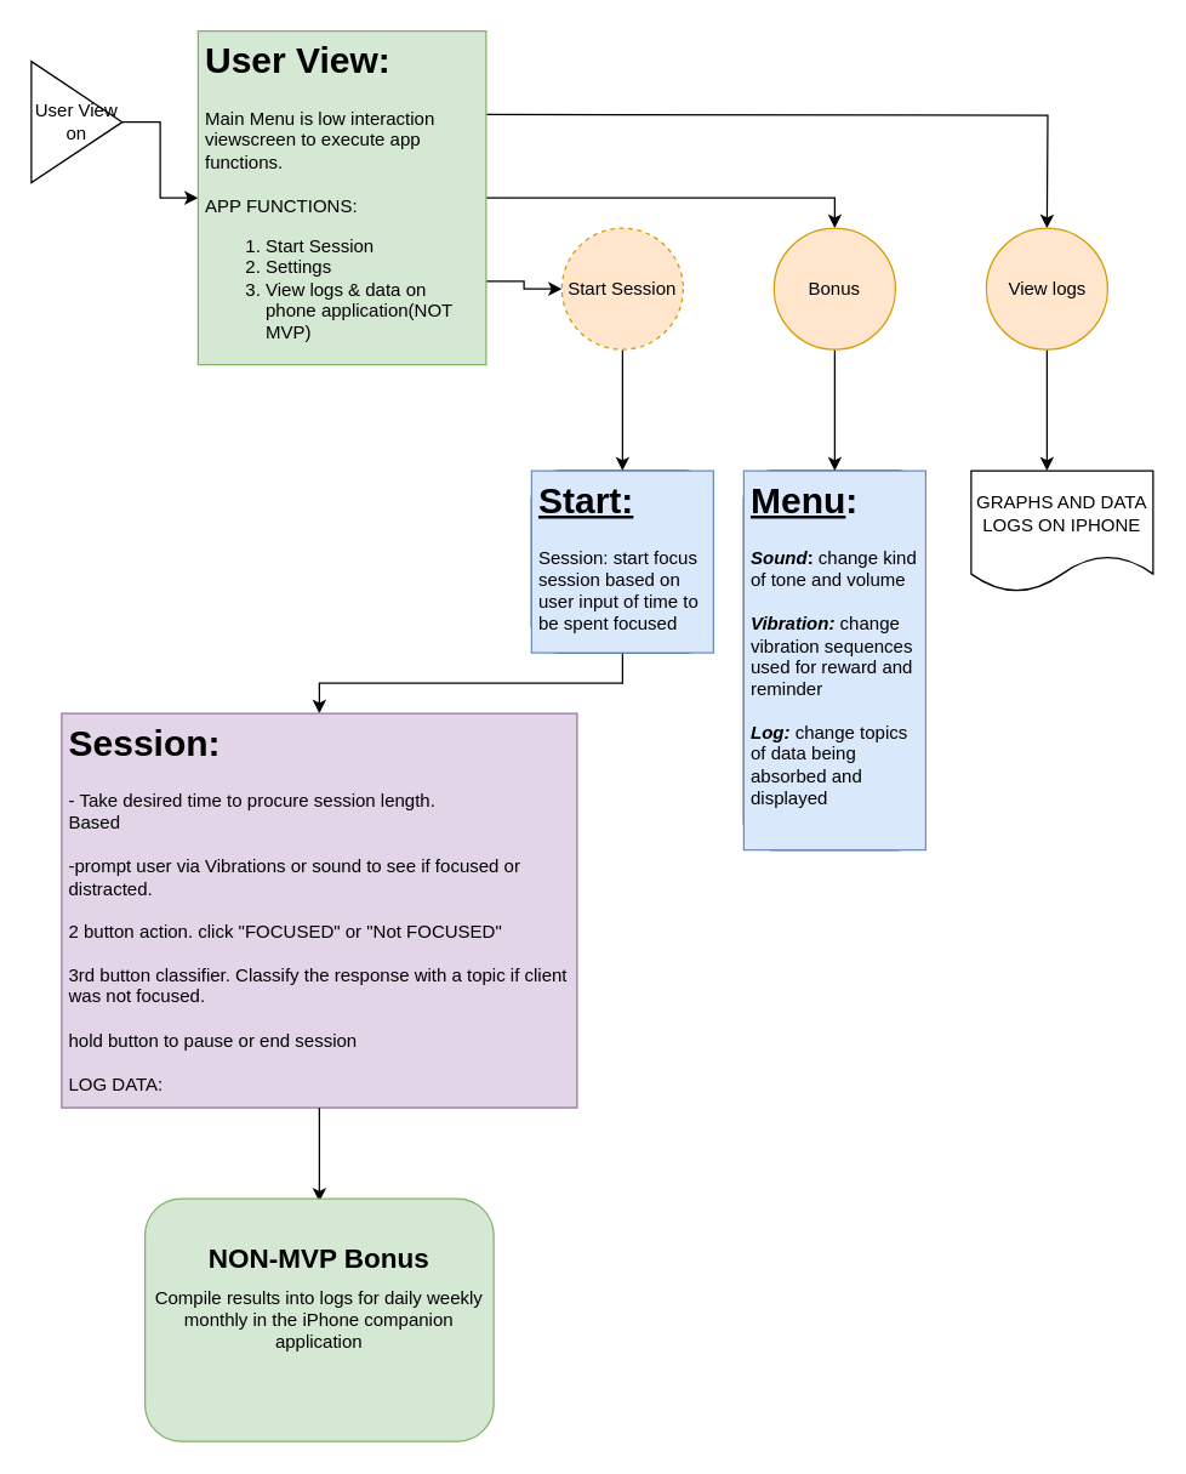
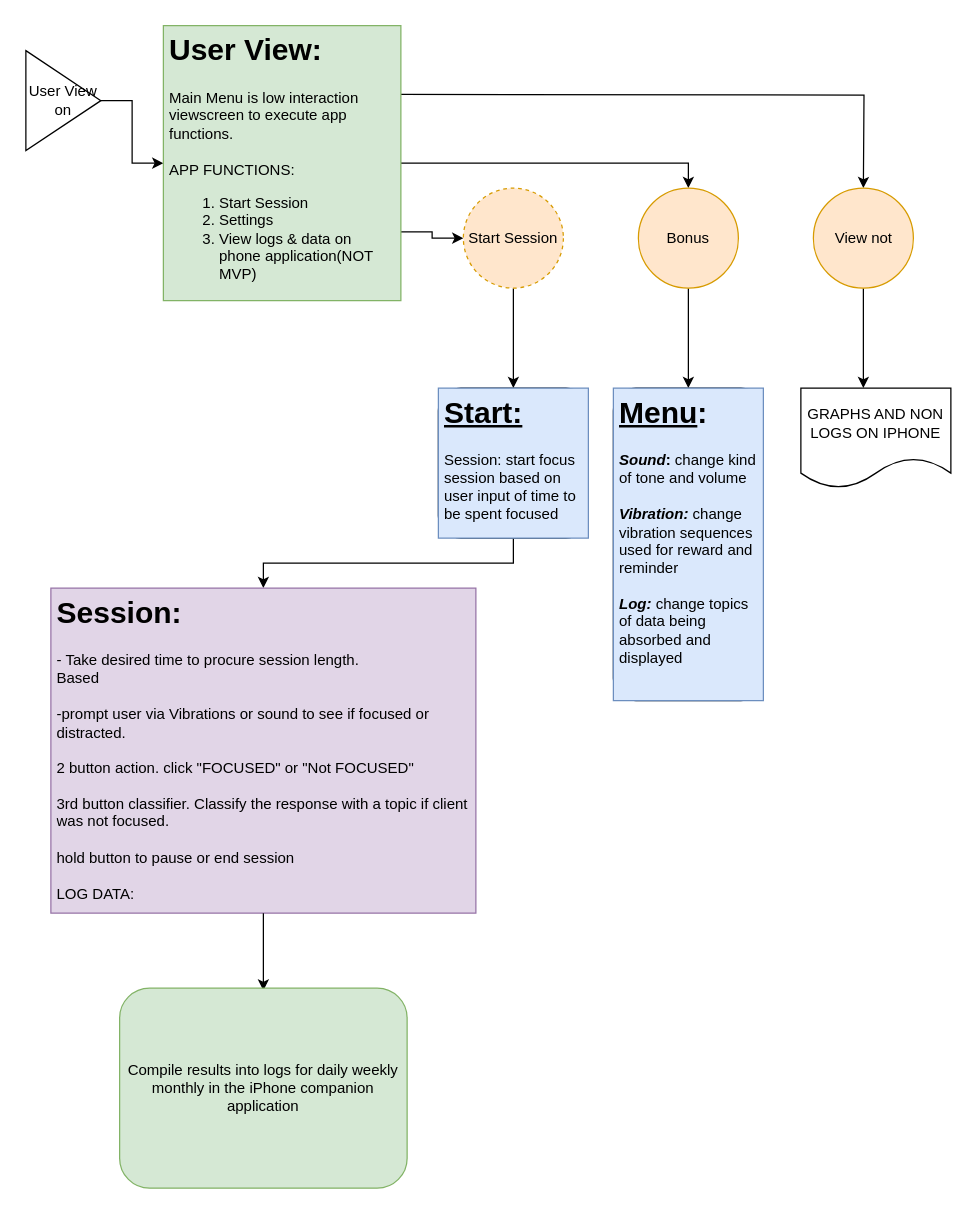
  <mxCell id="0" />
  <mxCell id="1" parent="0" />
  <mxCell id="2" style="edgeStyle=orthogonalEdgeStyle;rounded=0;orthogonalLoop=1;jettySize=auto;html=1;exitX=1;exitY=0.5;exitDx=0;exitDy=0;" edge="1" parent="1" source="3" target="7"><mxGeometry relative="1" as="geometry" /></mxCell>
  <mxCell id="3" value="User View on" style="triangle;whiteSpace=wrap;html=1;" vertex="1" parent="1"><mxGeometry x="20" y="40" width="60" height="80" as="geometry" /></mxCell>
  <mxCell id="4" style="edgeStyle=orthogonalEdgeStyle;rounded=0;orthogonalLoop=1;jettySize=auto;html=1;exitX=1;exitY=0.5;exitDx=0;exitDy=0;entryX=0.5;entryY=0;entryDx=0;entryDy=0;" edge="1" parent="1" source="7" target="11"><mxGeometry relative="1" as="geometry" /></mxCell>
  <mxCell id="5" style="edgeStyle=orthogonalEdgeStyle;rounded=0;orthogonalLoop=1;jettySize=auto;html=1;exitX=1;exitY=0.75;exitDx=0;exitDy=0;" edge="1" parent="1" source="7" target="9"><mxGeometry relative="1" as="geometry" /></mxCell>
  <mxCell id="6" style="edgeStyle=orthogonalEdgeStyle;rounded=0;orthogonalLoop=1;jettySize=auto;html=1;exitX=1;exitY=0.25;exitDx=0;exitDy=0;entryX=0.5;entryY=0;entryDx=0;entryDy=0;" edge="1" parent="1"><mxGeometry relative="1" as="geometry"><mxPoint x="320" y="75" as="sourcePoint" /><mxPoint x="690" y="150" as="targetPoint" /></mxGeometry></mxCell>
  <mxCell id="7" value="&lt;h1&gt;&lt;span&gt;User View:&lt;/span&gt;&lt;br&gt;&lt;/h1&gt;&lt;div&gt;&lt;span&gt;Main Menu is low interaction viewscreen to execute app functions.&amp;nbsp;&lt;br&gt;&lt;br&gt;APP FUNCTIONS:&lt;/span&gt;&lt;/div&gt;&lt;div&gt;&lt;ol&gt;&lt;li&gt;&lt;span&gt;Start Session&lt;/span&gt;&lt;/li&gt;&lt;li&gt;&lt;span&gt;Settings&lt;/span&gt;&lt;/li&gt;&lt;li&gt;&lt;span&gt;View logs &amp;amp; data on phone application(NOT MVP)&lt;/span&gt;&lt;/li&gt;&lt;/ol&gt;&lt;span&gt;&lt;br&gt;&lt;br&gt;&lt;/span&gt;&lt;/div&gt;&lt;div&gt;&lt;span&gt;&lt;br&gt;&lt;/span&gt;&lt;/div&gt;&lt;div&gt;&lt;span&gt;&lt;br&gt;&lt;/span&gt;&lt;/div&gt;" style="text;html=1;strokeColor=#82b366;fillColor=#d5e8d4;spacing=5;spacingTop=-20;whiteSpace=wrap;overflow=hidden;rounded=0;" vertex="1" parent="1"><mxGeometry x="130" y="20" width="190" height="220" as="geometry" /></mxCell>
  <mxCell id="8" value="" style="edgeStyle=orthogonalEdgeStyle;rounded=0;orthogonalLoop=1;jettySize=auto;html=1;" edge="1" parent="1" source="9"><mxGeometry relative="1" as="geometry"><mxPoint x="410" y="310" as="targetPoint" /></mxGeometry></mxCell>
  <mxCell id="9" value="Start Session" style="ellipse;whiteSpace=wrap;html=1;aspect=fixed;fillColor=#ffe6cc;strokeColor=#d79b00;dashed=1;" vertex="1" parent="1"><mxGeometry x="370" y="150" width="80" height="80" as="geometry" /></mxCell>
  <mxCell id="10" value="" style="edgeStyle=orthogonalEdgeStyle;rounded=0;orthogonalLoop=1;jettySize=auto;html=1;" edge="1" parent="1" source="11"><mxGeometry relative="1" as="geometry"><mxPoint x="550" y="310" as="targetPoint" /></mxGeometry></mxCell>
  <mxCell id="11" value="Bonus" style="ellipse;whiteSpace=wrap;html=1;aspect=fixed;fillColor=#ffe6cc;strokeColor=#d79b00;" vertex="1" parent="1"><mxGeometry x="510" y="150" width="80" height="80" as="geometry" /></mxCell>
  <mxCell id="12" value="" style="edgeStyle=orthogonalEdgeStyle;rounded=0;orthogonalLoop=1;jettySize=auto;html=1;" edge="1" parent="1" source="13"><mxGeometry relative="1" as="geometry"><mxPoint x="690" y="310" as="targetPoint" /></mxGeometry></mxCell>
  <mxCell id="13" value="" style="ellipse;whiteSpace=wrap;html=1;aspect=fixed;fillColor=#ffe6cc;strokeColor=#d79b00;" vertex="1" parent="1"><mxGeometry x="650" y="150" width="80" height="80" as="geometry" /></mxCell>
- <mxCell id="14" value="View logs" style="text;html=1;align=center;verticalAlign=middle;resizable=0;points=[];autosize=1;" vertex="1" parent="1"><mxGeometry x="655" y="180" width="70" height="20" as="geometry" /></mxCell>
- <mxCell id="15" value="GRAPHS AND DATA LOGS ON IPHONE" style="shape=document;whiteSpace=wrap;html=1;boundedLbl=1;" vertex="1" parent="1"><mxGeometry x="640" y="310" width="120" height="80" as="geometry" /></mxCell>
+ <mxCell id="14" value="View not" style="text;html=1;align=center;verticalAlign=middle;resizable=0;points=[];autosize=1;" vertex="1" parent="1"><mxGeometry x="655" y="180" width="70" height="20" as="geometry" /></mxCell>
+ <mxCell id="15" value="GRAPHS AND NON LOGS ON IPHONE" style="shape=document;whiteSpace=wrap;html=1;boundedLbl=1;" vertex="1" parent="1"><mxGeometry x="640" y="310" width="120" height="80" as="geometry" /></mxCell>
  <mxCell id="16" value="" style="rounded=1;whiteSpace=wrap;html=1;" vertex="1" parent="1"><mxGeometry x="350" y="310" width="120" height="120" as="geometry" /></mxCell>
  <mxCell id="17" value="" style="rounded=1;whiteSpace=wrap;html=1;" vertex="1" parent="1"><mxGeometry x="490" y="310" width="120" height="250" as="geometry" /></mxCell>
  <mxCell id="18" value="&lt;h1&gt;&lt;u&gt;Menu&lt;/u&gt;:&lt;/h1&gt;&lt;div&gt;&lt;b&gt;&lt;i&gt;Sound&lt;/i&gt;:&lt;/b&gt; change kind of tone and volume&lt;/div&gt;&lt;div&gt;&lt;br&gt;&lt;/div&gt;&lt;div&gt;&lt;b&gt;&lt;i&gt;Vibration:&lt;/i&gt;&lt;/b&gt; change vibration sequences used for reward and reminder&lt;/div&gt;&lt;div&gt;&lt;br&gt;&lt;/div&gt;&lt;div&gt;&lt;b&gt;&lt;i&gt;Log:&lt;/i&gt;&lt;/b&gt; change topics of data being absorbed and displayed&lt;/div&gt;&lt;div&gt;&lt;br&gt;&lt;/div&gt;&lt;div&gt;&lt;br&gt;&lt;/div&gt;" style="text;html=1;strokeColor=#6c8ebf;fillColor=#dae8fc;spacing=5;spacingTop=-20;whiteSpace=wrap;overflow=hidden;rounded=0;" vertex="1" parent="1"><mxGeometry x="490" y="310" width="120" height="250" as="geometry" /></mxCell>
  <mxCell id="19" value="" style="edgeStyle=orthogonalEdgeStyle;rounded=0;orthogonalLoop=1;jettySize=auto;html=1;" edge="1" parent="1" source="20" target="21"><mxGeometry relative="1" as="geometry" /></mxCell>
  <mxCell id="20" value="&lt;h1&gt;&lt;span&gt;&lt;u&gt;Start:&lt;/u&gt;&lt;/span&gt;&lt;br&gt;&lt;/h1&gt;&lt;div&gt;Session: start focus&amp;nbsp;&lt;/div&gt;&lt;div&gt;session based on user input of time to be spent focused&lt;/div&gt;&lt;div&gt;&lt;br&gt;&lt;/div&gt;" style="text;html=1;strokeColor=#6c8ebf;fillColor=#dae8fc;spacing=5;spacingTop=-20;whiteSpace=wrap;overflow=hidden;rounded=0;" vertex="1" parent="1"><mxGeometry x="350" y="310" width="120" height="120" as="geometry" /></mxCell>
  <mxCell id="21" value="&lt;h1&gt;&lt;br&gt;&lt;/h1&gt;&lt;div&gt;&lt;br&gt;&lt;/div&gt;" style="text;html=1;spacing=5;spacingTop=-20;whiteSpace=wrap;overflow=hidden;rounded=0;fillColor=#e1d5e7;strokeColor=#9673a6;" vertex="1" parent="1"><mxGeometry x="40" y="470" width="340" height="260" as="geometry" /></mxCell>
  <mxCell id="22" value="" style="edgeStyle=orthogonalEdgeStyle;rounded=0;orthogonalLoop=1;jettySize=auto;html=1;" edge="1" parent="1" source="23"><mxGeometry relative="1" as="geometry"><mxPoint x="210" y="792" as="targetPoint" /></mxGeometry></mxCell>
  <mxCell id="23" value="&lt;h1&gt;&lt;span&gt;Session:&lt;/span&gt;&lt;br&gt;&lt;/h1&gt;&lt;div&gt;&lt;span&gt;- Take desired time to procure session length.&lt;/span&gt;&lt;/div&gt;&lt;div&gt;&lt;span&gt;Based&lt;/span&gt;&lt;/div&gt;&lt;div&gt;&lt;span&gt;&lt;br&gt;&lt;/span&gt;&lt;/div&gt;&lt;div&gt;&lt;span&gt;-prompt user via Vibrations or sound to see if focused or distracted.&lt;/span&gt;&lt;/div&gt;&lt;div&gt;&lt;span&gt;&lt;br&gt;&lt;/span&gt;&lt;/div&gt;&lt;div&gt;&lt;span&gt;2 button action. click &quot;FOCUSED&quot; or &quot;Not FOCUSED&quot;&lt;/span&gt;&lt;/div&gt;&lt;div&gt;&lt;span&gt;&lt;br&gt;&lt;/span&gt;&lt;/div&gt;&lt;div&gt;&lt;span&gt;3rd button classifier. Classify the response with a topic if client was not focused.&lt;/span&gt;&lt;/div&gt;&lt;div&gt;&lt;br&gt;&lt;/div&gt;&lt;div&gt;hold button to pause or end session&lt;/div&gt;&lt;div&gt;&lt;br&gt;&lt;/div&gt;&lt;div&gt;LOG DATA:&lt;/div&gt;" style="text;html=1;strokeColor=none;fillColor=none;spacing=5;spacingTop=-20;whiteSpace=wrap;overflow=hidden;rounded=0;" vertex="1" parent="1"><mxGeometry x="40" y="470" width="340" height="260" as="geometry" /></mxCell>
  <mxCell id="24" value="Compile results into logs for daily weekly monthly in the iPhone companion application" style="rounded=1;whiteSpace=wrap;html=1;fillColor=#d5e8d4;strokeColor=#82b366;" vertex="1" parent="1"><mxGeometry x="95" y="790" width="230" height="160" as="geometry" /></mxCell>
- <mxCell id="25" value="&lt;b&gt;&lt;font style=&quot;font-size: 18px&quot;&gt;NON-MVP Bonus&lt;/font&gt;&lt;/b&gt;" style="text;html=1;strokeColor=none;fillColor=none;align=center;verticalAlign=middle;whiteSpace=wrap;rounded=0;" vertex="1" parent="1"><mxGeometry x="135" y="820" width="150" height="20" as="geometry" /></mxCell>
